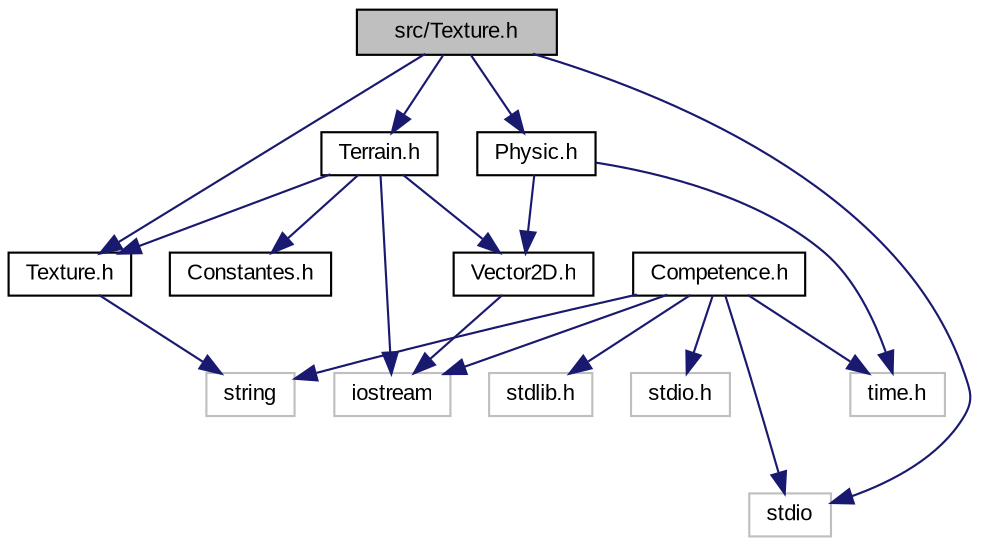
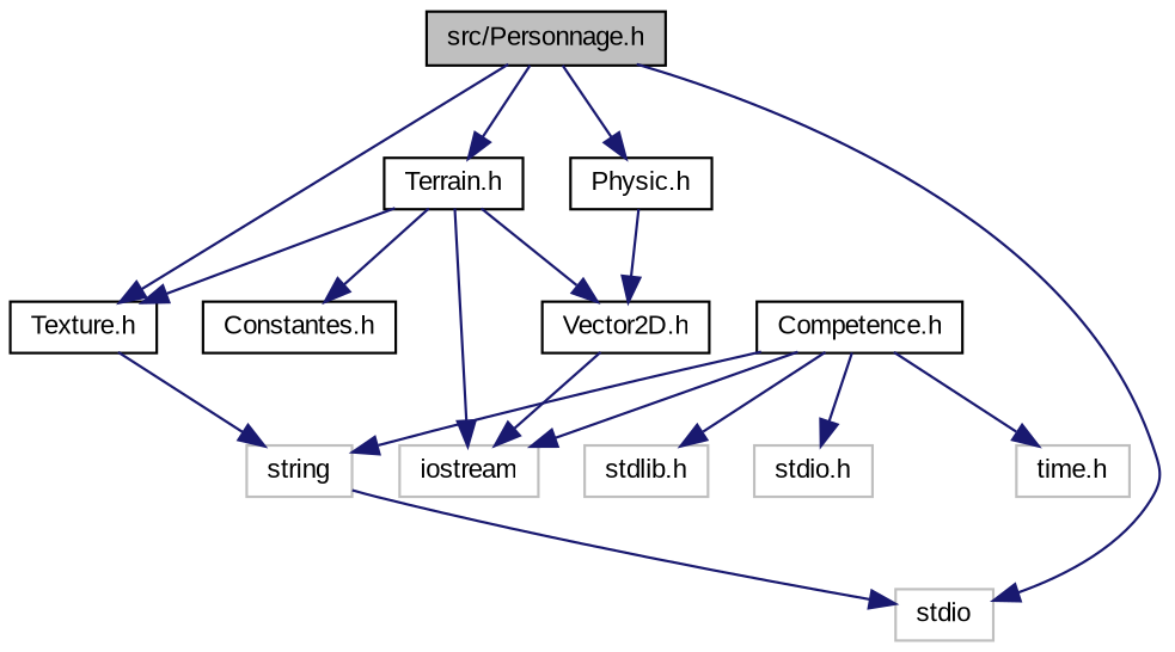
  digraph {
    fontname="Liberation Sans"
    node [color=black fillcolor=white fontname="Liberation Sans" fontsize=10 shape=record style=filled]
    edge [color=midnightblue fontname="Liberation Sans" fontsize=10 labelfontname=Helvetica labelfontsize=10 style=solid]
-   n1 [fillcolor=grey75 fontcolor=black height=0.2 label="src/Texture.h" width=0.4]
+   n1 [fillcolor=grey75 fontcolor=black height=0.2 label="src/Personnage.h" width=0.4]
    n2 [color=grey75 height=0.2 label=stdio width=0.4]
    n3 [height=0.2 label="Physic.h" width=0.4]
    n4 [height=0.2 label="Texture.h" width=0.4]
    n5 [height=0.2 label="Terrain.h" width=0.4]
    n6 [height=0.2 label="Competence.h" width=0.4]
    n7 [color=grey75 height=0.2 label=iostream width=0.4]
    n8 [color=grey75 height=0.2 label=string width=0.4]
    n9 [color=grey75 height=0.2 label="stdio.h" width=0.4]
    n10 [color=grey75 height=0.2 label="stdlib.h" width=0.4]
    n11 [color=grey75 height=0.2 label="time.h" width=0.4]
    n12 [height=0.2 label="Vector2D.h" width=0.4]
    n13 [height=0.2 label="Constantes.h" width=0.4]
    n1 -> n2
    n1 -> n3
    n1 -> n4
    n1 -> n5
-   n3 -> n11
    n3 -> n12
    n4 -> n8
    n5 -> n4
    n5 -> n7
    n5 -> n12
    n5 -> n13
-   n6 -> n2
+   n8 -> n2
    n6 -> n7
    n6 -> n8
    n6 -> n9
    n6 -> n10
    n6 -> n11
    n12 -> n7
  }
